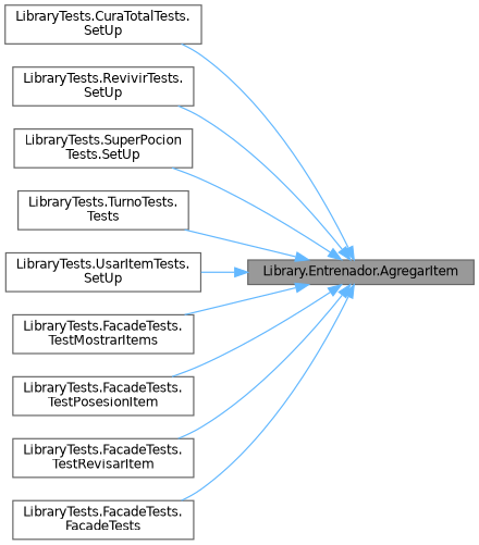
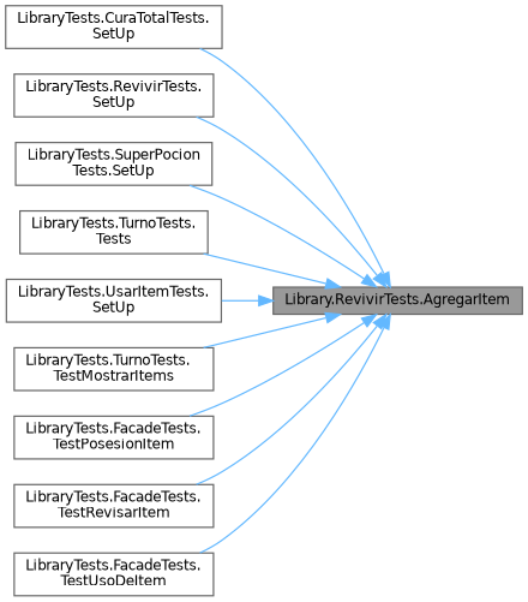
  digraph {
    rankdir=RL
    node [color=grey40 fillcolor=white fontname=Helvetica fontsize=10 shape=box style=filled]
    edge [color=steelblue1 dir=back fontname=Helvetica fontsize=10 labelfontname=Helvetica labelfontsize=10 style=solid]
-   n1 [color=gray40 fillcolor=grey60 fontcolor=black height=0.2 label="Library.Entrenador.AgregarItem" width=0.4]
+   n1 [color=gray40 fillcolor=grey60 fontcolor=black height=0.2 label="Library.RevivirTests.AgregarItem" width=0.4]
    n2 [height=0.2 label="LibraryTests.CuraTotalTests.\lSetUp" width=0.4]
    n3 [height=0.2 label="LibraryTests.RevivirTests.\lSetUp" width=0.4]
    n4 [height=0.2 label="LibraryTests.SuperPocion\lTests.SetUp" width=0.4]
    n5 [height=0.2 label="LibraryTests.TurnoTests.\lTests" width=0.4]
    n6 [height=0.2 label="LibraryTests.UsarItemTests.\lSetUp" width=0.4]
-   n7 [height=0.2 label="LibraryTests.FacadeTests.\lTestMostrarItems" width=0.4]
+   n7 [height=0.2 label="LibraryTests.TurnoTests.\lTestMostrarItems" width=0.4]
    n8 [height=0.2 label="LibraryTests.FacadeTests.\lTestPosesionItem" width=0.4]
    n9 [height=0.2 label="LibraryTests.FacadeTests.\lTestRevisarItem" width=0.4]
-   n10 [height=0.2 label="LibraryTests.FacadeTests.\lFacadeTests" width=0.4]
+   n10 [height=0.2 label="LibraryTests.FacadeTests.\lTestUsoDeItem" width=0.4]
    n1 -> n2
    n1 -> n3
    n1 -> n4
    n1 -> n5
    n1 -> n6
    n1 -> n7
    n1 -> n8
    n1 -> n9
    n1 -> n10
  }
